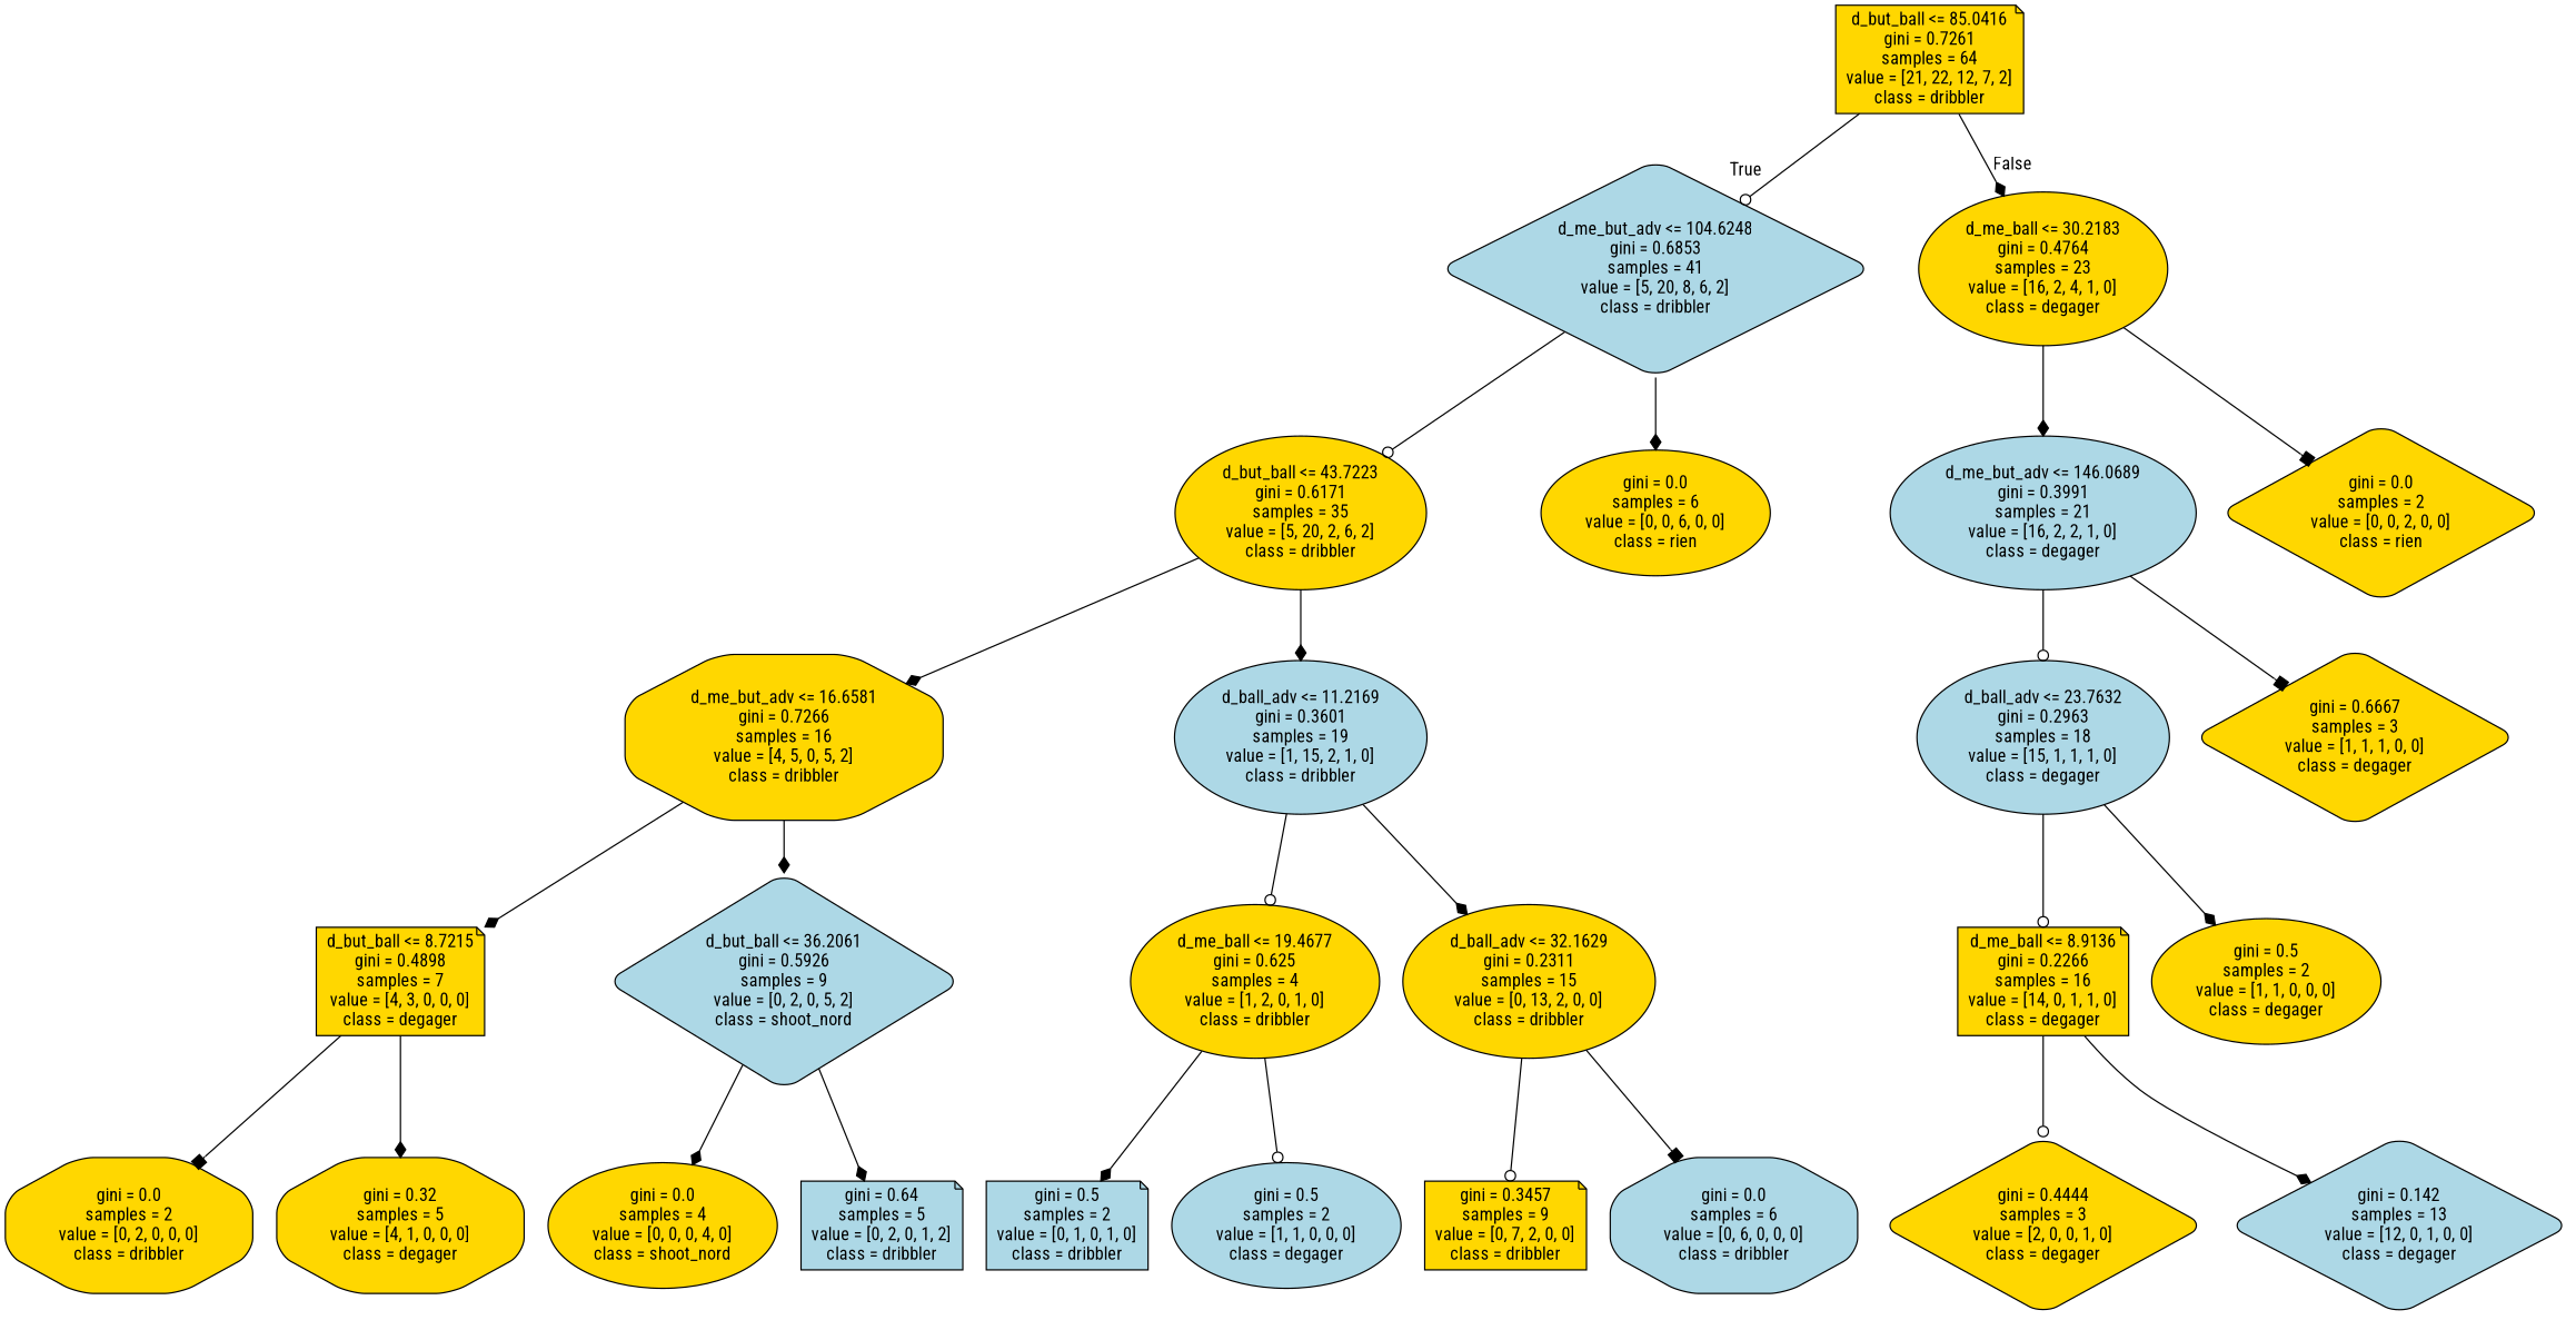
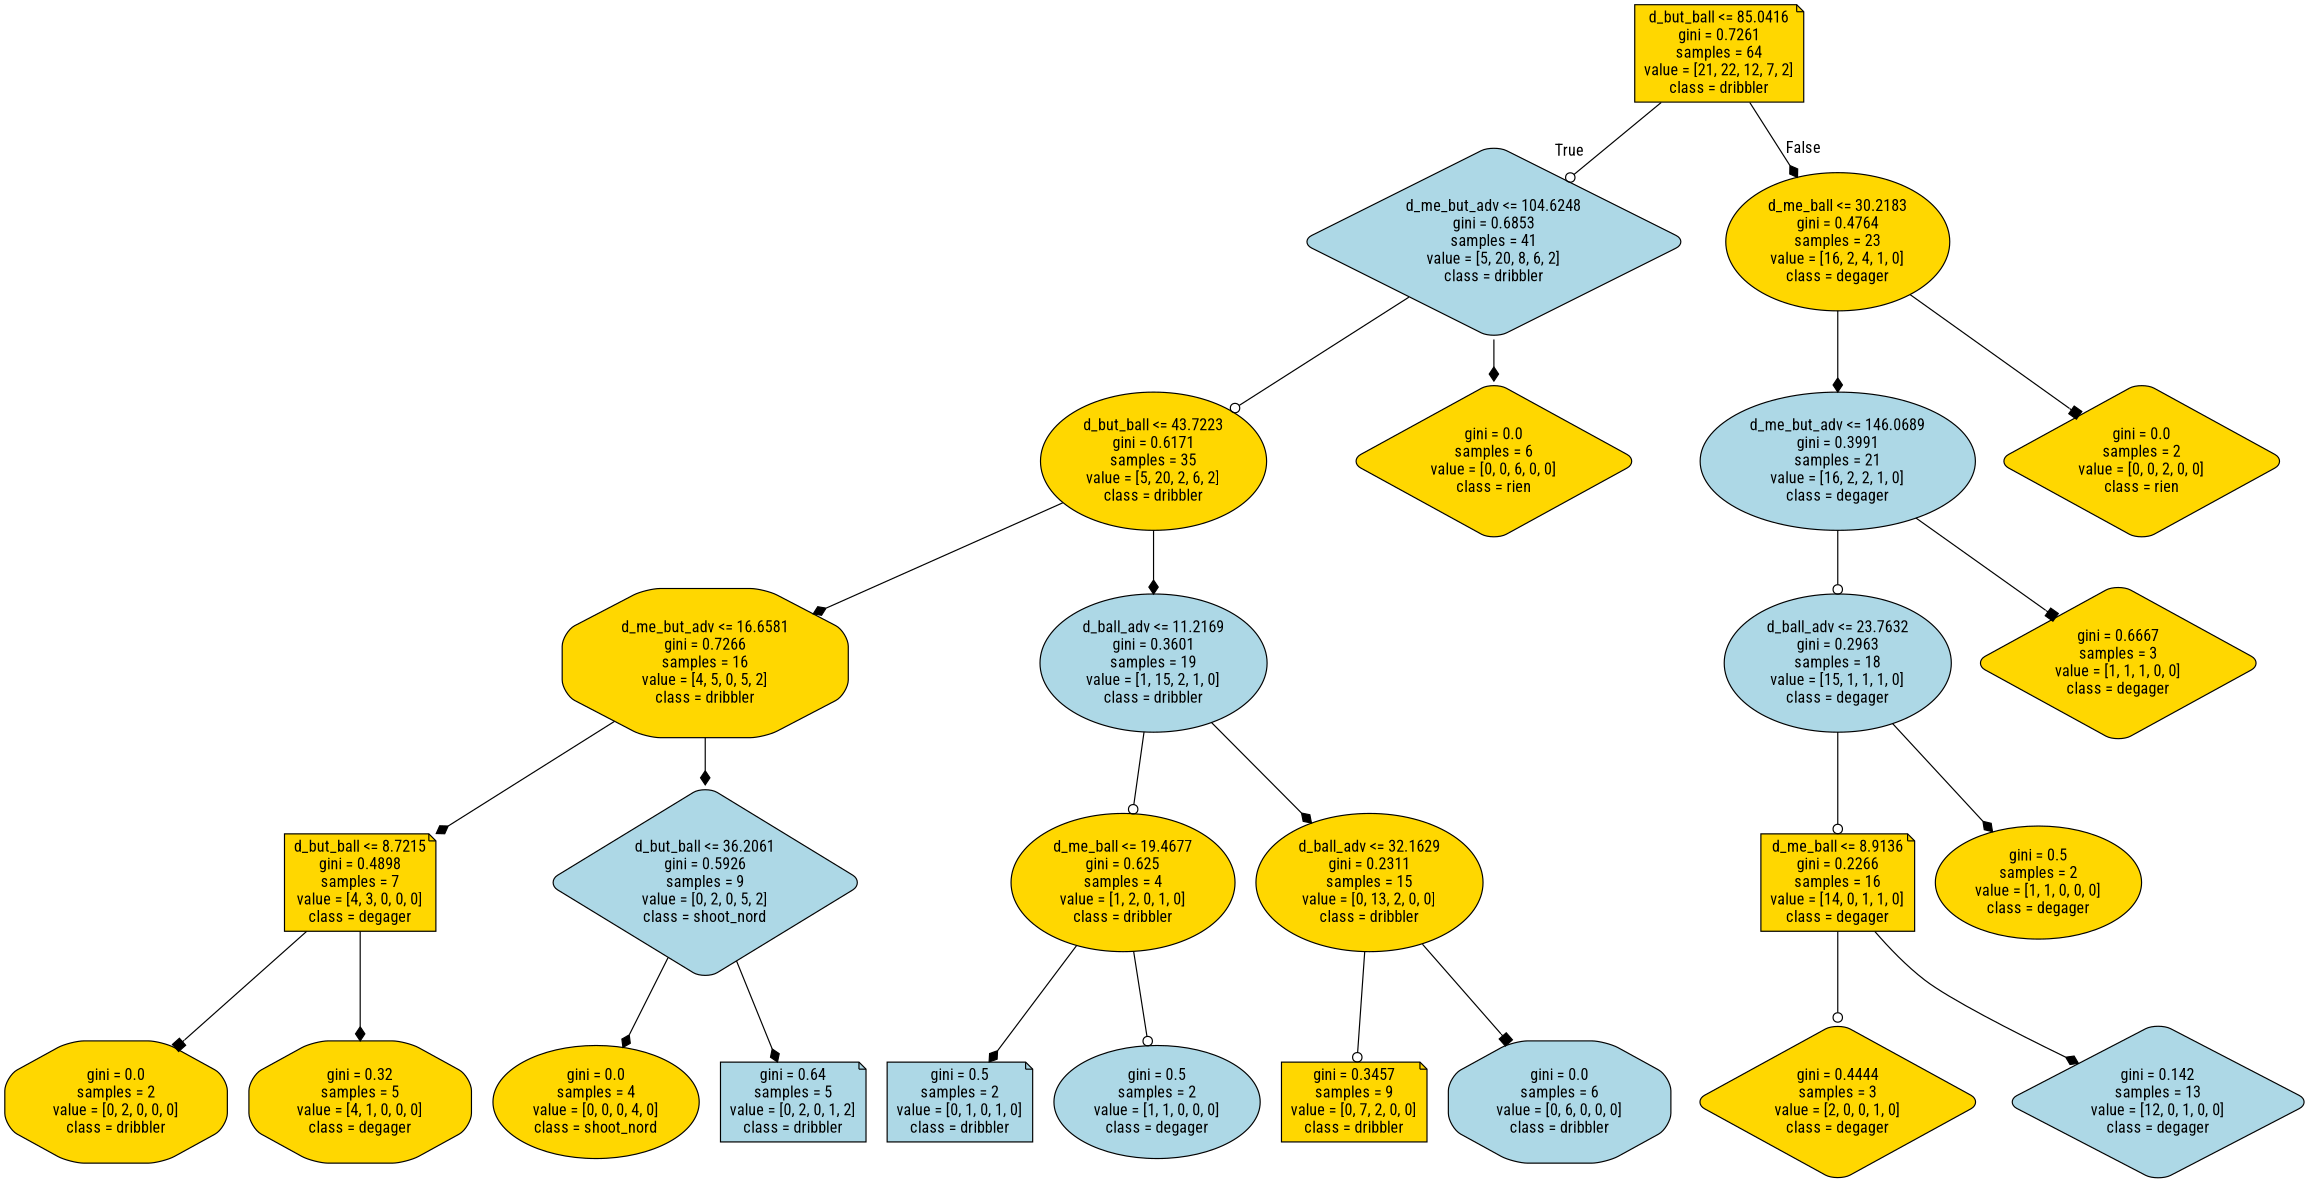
  digraph {
    fontname="Roboto Condensed"
    node [color=black fillcolor=gold fontname="Roboto Condensed" shape=ellipse style="filled, rounded"]
    edge [fontname="Roboto Condensed" arrowhead=diamond]
    n1 [label="d_but_ball <= 85.0416\ngini = 0.7261\nsamples = 64\nvalue = [21, 22, 12, 7, 2]\nclass = dribbler" shape=note]
    n2 [fillcolor=lightblue label="d_me_but_adv <= 104.6248\ngini = 0.6853\nsamples = 41\nvalue = [5, 20, 8, 6, 2]\nclass = dribbler" shape=diamond]
    n3 [label="d_me_ball <= 30.2183\ngini = 0.4764\nsamples = 23\nvalue = [16, 2, 4, 1, 0]\nclass = degager"]
    n4 [label="d_but_ball <= 43.7223\ngini = 0.6171\nsamples = 35\nvalue = [5, 20, 2, 6, 2]\nclass = dribbler"]
-   n5 [label="gini = 0.0\nsamples = 6\nvalue = [0, 0, 6, 0, 0]\nclass = rien"]
+   n5 [label="gini = 0.0\nsamples = 6\nvalue = [0, 0, 6, 0, 0]\nclass = rien" shape=diamond]
    n6 [label="d_me_but_adv <= 16.6581\ngini = 0.7266\nsamples = 16\nvalue = [4, 5, 0, 5, 2]\nclass = dribbler" shape=octagon]
    n7 [fillcolor=lightblue label="d_ball_adv <= 11.2169\ngini = 0.3601\nsamples = 19\nvalue = [1, 15, 2, 1, 0]\nclass = dribbler"]
    n8 [label="d_but_ball <= 8.7215\ngini = 0.4898\nsamples = 7\nvalue = [4, 3, 0, 0, 0]\nclass = degager" shape=note]
    n9 [fillcolor=lightblue label="d_but_ball <= 36.2061\ngini = 0.5926\nsamples = 9\nvalue = [0, 2, 0, 5, 2]\nclass = shoot_nord" shape=diamond]
    n10 [label="gini = 0.0\nsamples = 2\nvalue = [0, 2, 0, 0, 0]\nclass = dribbler" shape=octagon]
    n11 [label="gini = 0.32\nsamples = 5\nvalue = [4, 1, 0, 0, 0]\nclass = degager" shape=octagon]
    n12 [label="gini = 0.0\nsamples = 4\nvalue = [0, 0, 0, 4, 0]\nclass = shoot_nord"]
    n13 [fillcolor=lightblue label="gini = 0.64\nsamples = 5\nvalue = [0, 2, 0, 1, 2]\nclass = dribbler" shape=note]
    n14 [label="d_me_ball <= 19.4677\ngini = 0.625\nsamples = 4\nvalue = [1, 2, 0, 1, 0]\nclass = dribbler"]
    n15 [label="d_ball_adv <= 32.1629\ngini = 0.2311\nsamples = 15\nvalue = [0, 13, 2, 0, 0]\nclass = dribbler"]
    n16 [fillcolor=lightblue label="gini = 0.5\nsamples = 2\nvalue = [0, 1, 0, 1, 0]\nclass = dribbler" shape=note]
    n17 [fillcolor=lightblue label="gini = 0.5\nsamples = 2\nvalue = [1, 1, 0, 0, 0]\nclass = degager"]
    n18 [label="gini = 0.3457\nsamples = 9\nvalue = [0, 7, 2, 0, 0]\nclass = dribbler" shape=note]
    n19 [fillcolor=lightblue label="gini = 0.0\nsamples = 6\nvalue = [0, 6, 0, 0, 0]\nclass = dribbler" shape=octagon]
    n20 [fillcolor=lightblue label="d_me_but_adv <= 146.0689\ngini = 0.3991\nsamples = 21\nvalue = [16, 2, 2, 1, 0]\nclass = degager"]
    n21 [label="gini = 0.0\nsamples = 2\nvalue = [0, 0, 2, 0, 0]\nclass = rien" shape=diamond]
    n22 [fillcolor=lightblue label="d_ball_adv <= 23.7632\ngini = 0.2963\nsamples = 18\nvalue = [15, 1, 1, 1, 0]\nclass = degager"]
    n23 [label="gini = 0.6667\nsamples = 3\nvalue = [1, 1, 1, 0, 0]\nclass = degager" shape=diamond]
    n24 [label="d_me_ball <= 8.9136\ngini = 0.2266\nsamples = 16\nvalue = [14, 0, 1, 1, 0]\nclass = degager" shape=note]
    n25 [label="gini = 0.5\nsamples = 2\nvalue = [1, 1, 0, 0, 0]\nclass = degager"]
    n26 [label="gini = 0.4444\nsamples = 3\nvalue = [2, 0, 0, 1, 0]\nclass = degager" shape=diamond]
    n27 [fillcolor=lightblue label="gini = 0.142\nsamples = 13\nvalue = [12, 0, 1, 0, 0]\nclass = degager" shape=diamond]
    n1 -> n2 [headlabel=True labelangle=45 labeldistance=2.5 arrowhead=odot]
    n1 -> n3 [headlabel=False labelangle=-45 labeldistance=2.5]
    n2 -> n4 [arrowhead=odot]
    n2 -> n5
    n3 -> n20
    n3 -> n21 [arrowhead=box]
    n4 -> n6
    n4 -> n7
    n6 -> n8
    n6 -> n9
    n7 -> n14 [arrowhead=odot]
    n7 -> n15
    n8 -> n10 [arrowhead=box]
    n8 -> n11
    n9 -> n12
    n9 -> n13
    n14 -> n16
    n14 -> n17 [arrowhead=odot]
    n15 -> n18 [arrowhead=odot]
    n15 -> n19 [arrowhead=box]
    n20 -> n22 [arrowhead=odot]
    n20 -> n23 [arrowhead=box]
    n22 -> n24 [arrowhead=odot]
    n22 -> n25
    n24 -> n26 [arrowhead=odot]
    n24 -> n27
  }
